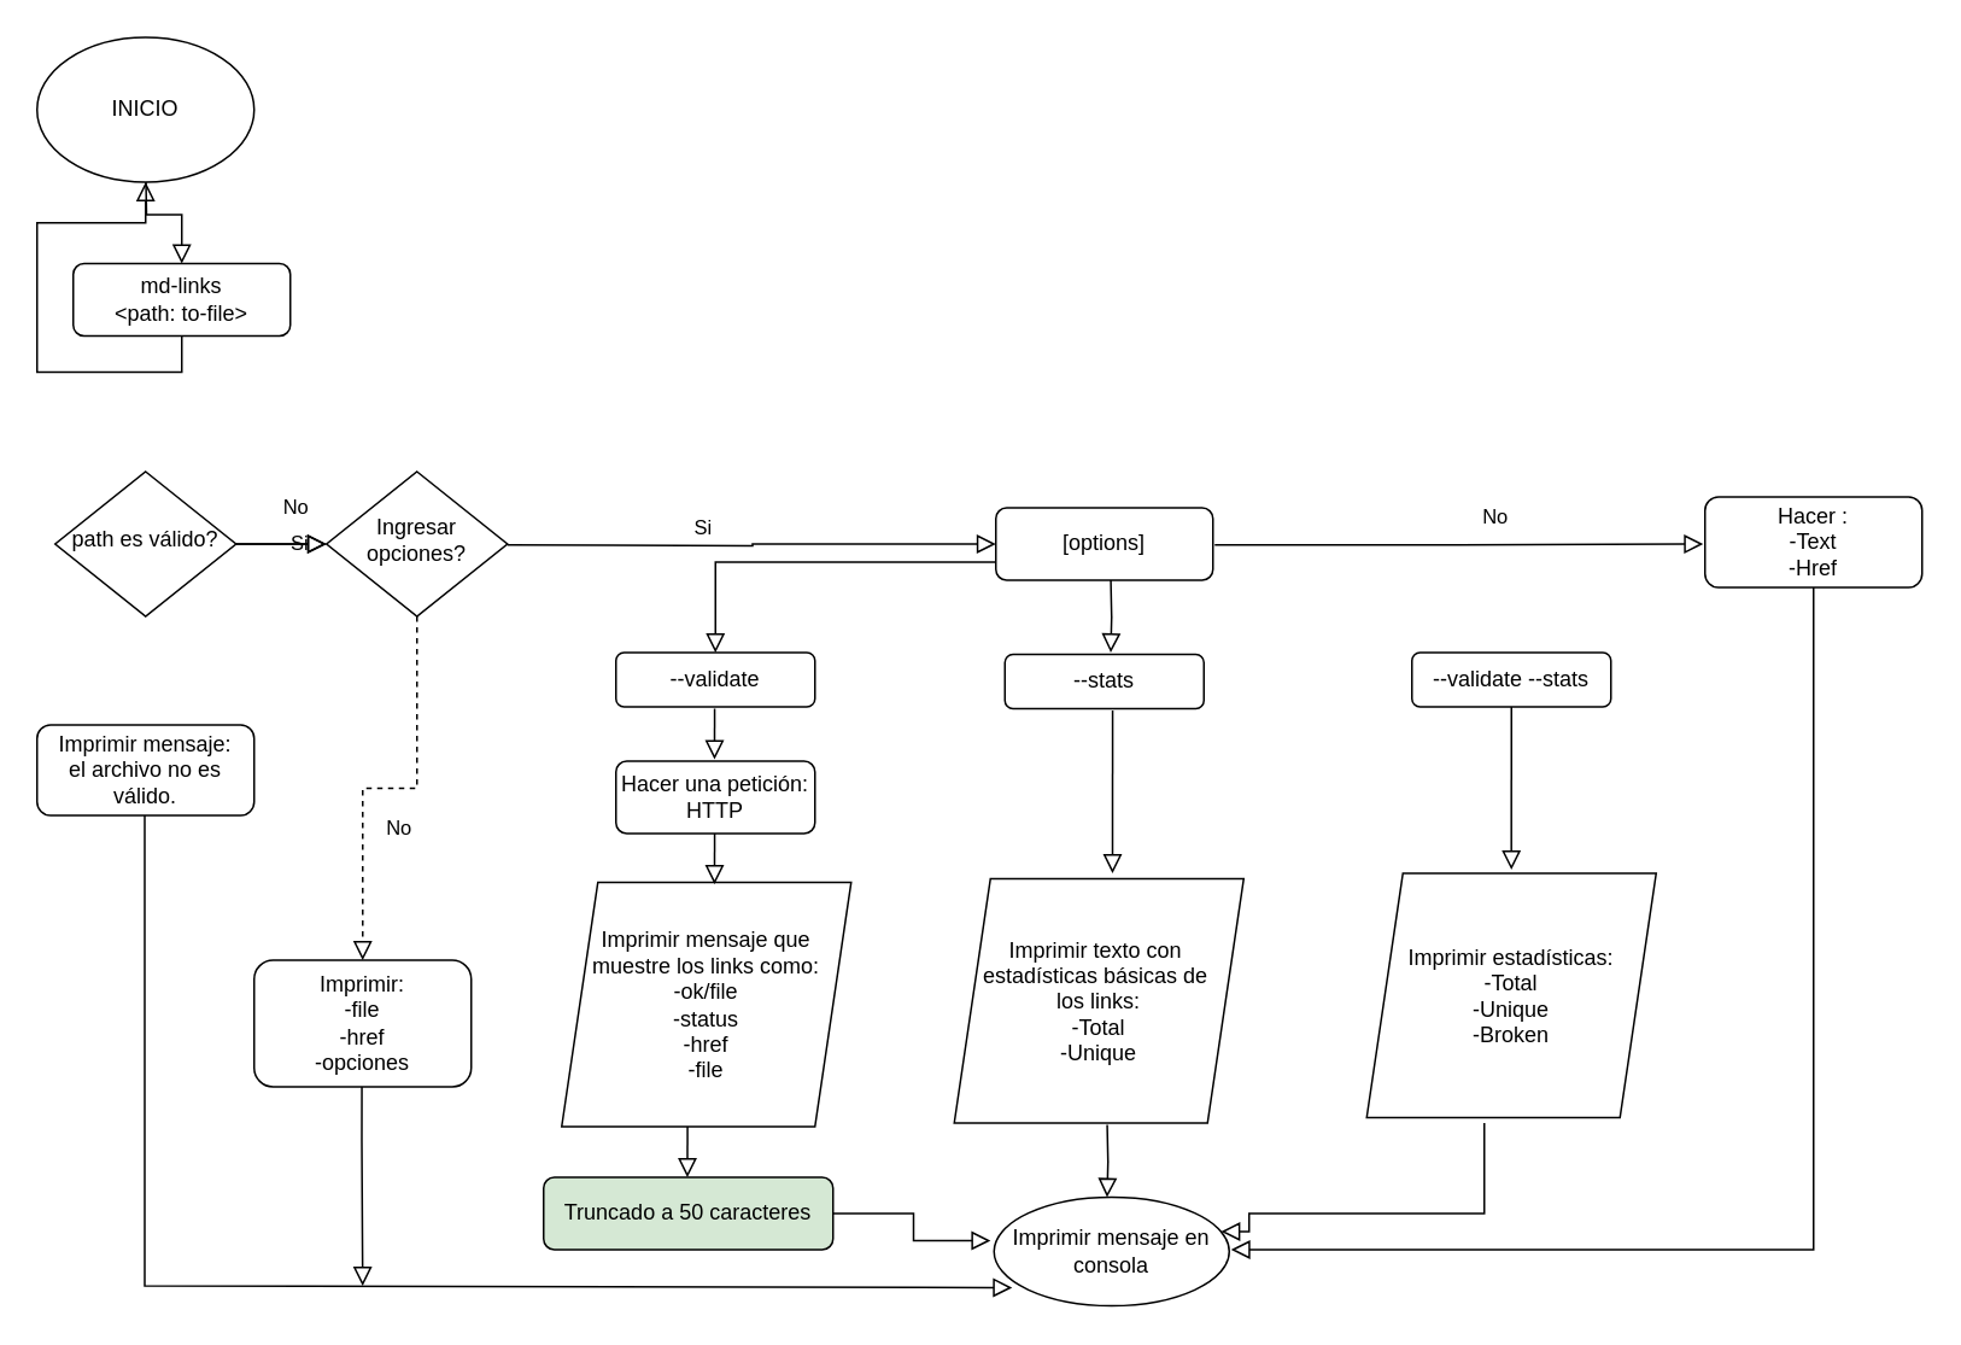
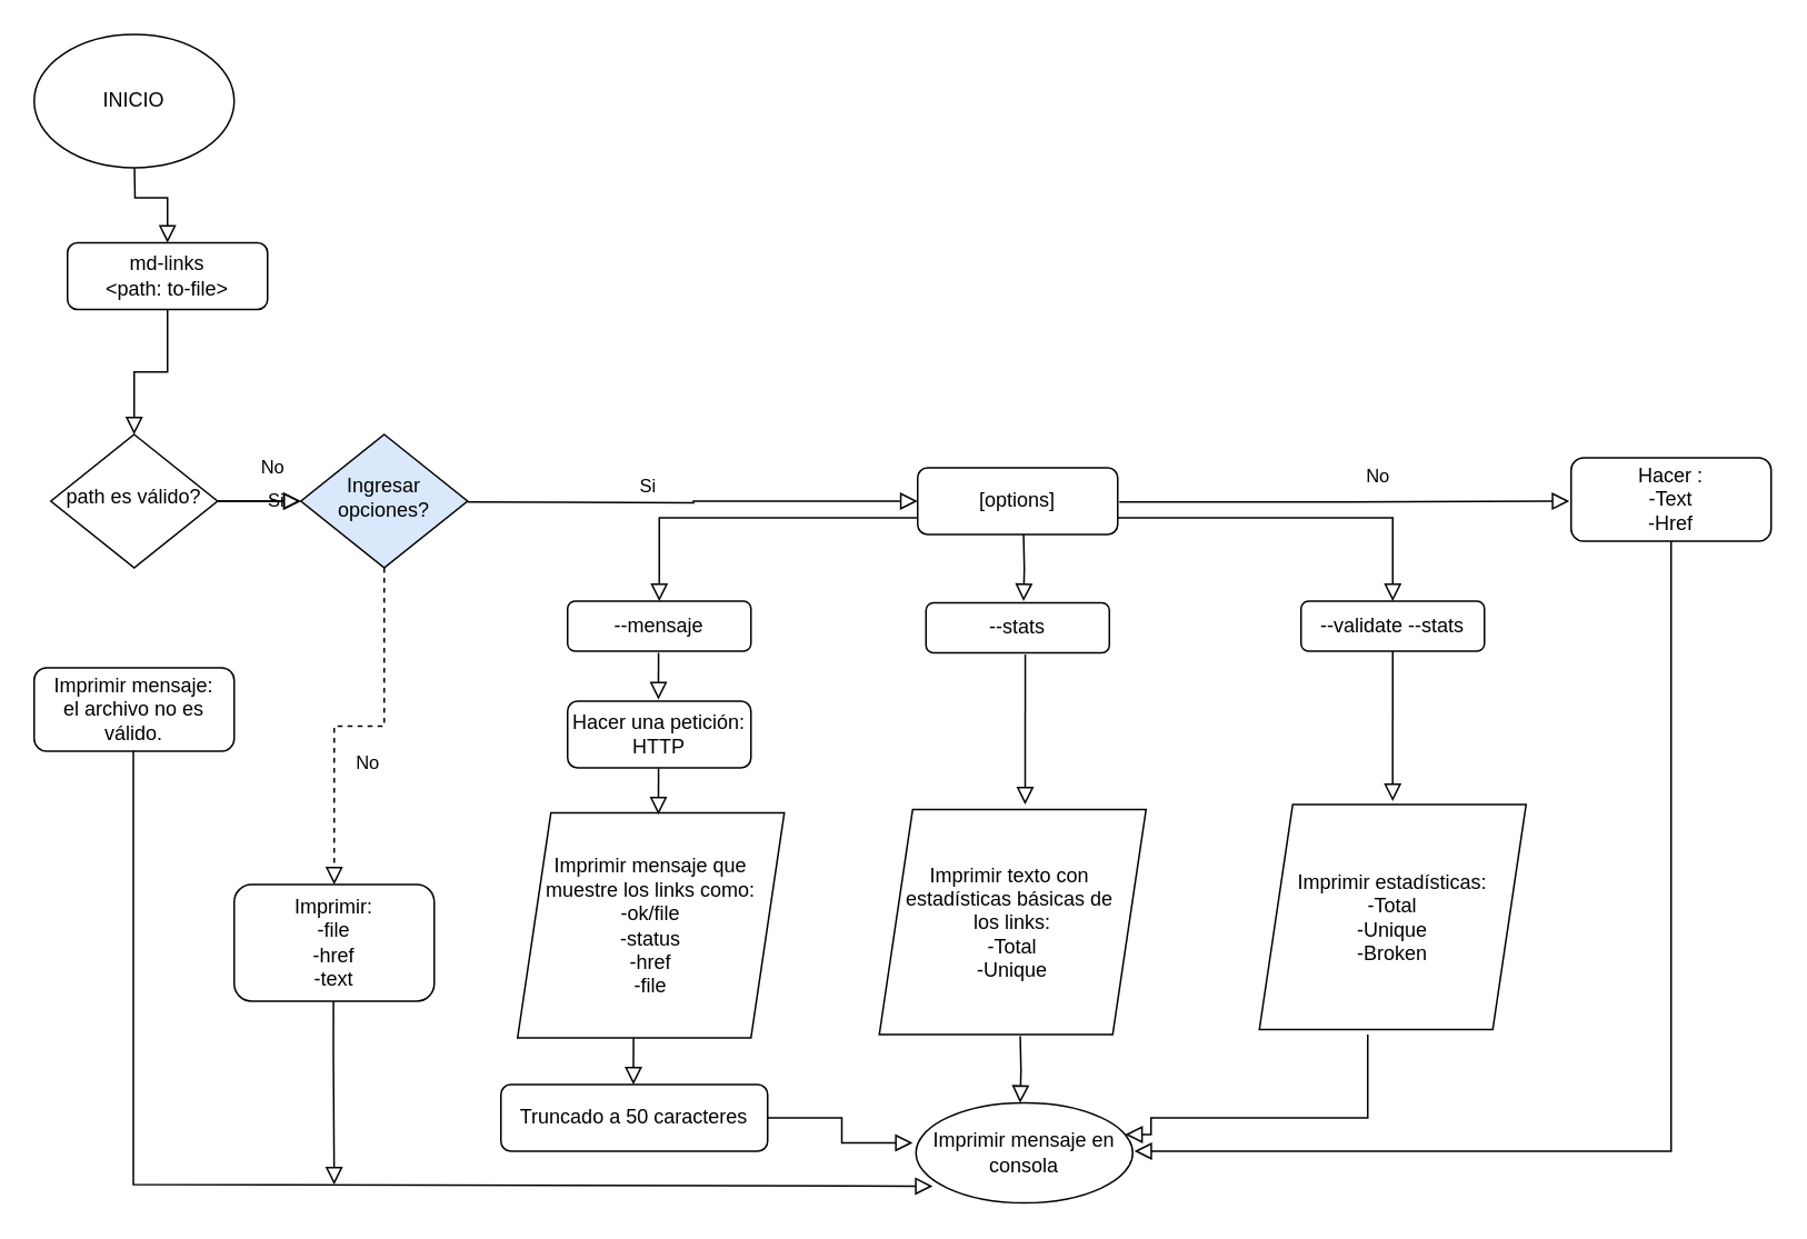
  <mxCell id="0" />
  <mxCell id="1" parent="0" />
  <mxCell id="2" value="" style="rounded=0;html=1;jettySize=auto;orthogonalLoop=1;fontSize=11;endArrow=block;endFill=0;endSize=8;strokeWidth=1;shadow=0;labelBackgroundColor=none;edgeStyle=orthogonalEdgeStyle;entryX=0.5;entryY=0;entryDx=0;entryDy=0;" parent="1" target="4" edge="1"><mxGeometry relative="1" as="geometry"><mxPoint x="80" y="90" as="sourcePoint" /><mxPoint x="80" y="140" as="targetPoint" /></mxGeometry></mxCell>
- <mxCell id="3" value="" style="rounded=0;html=1;jettySize=auto;orthogonalLoop=1;fontSize=11;endArrow=block;endFill=0;endSize=8;strokeWidth=1;shadow=0;labelBackgroundColor=none;edgeStyle=orthogonalEdgeStyle;exitX=0.5;exitY=1;exitDx=0;exitDy=0;" parent="1" source="4" target="9" edge="1"><mxGeometry y="20" relative="1" as="geometry"><mxPoint as="offset" /><mxPoint x="80" y="220" as="sourcePoint" /></mxGeometry></mxCell>
+ <mxCell id="3" value="" style="rounded=0;html=1;jettySize=auto;orthogonalLoop=1;fontSize=11;endArrow=block;endFill=0;endSize=8;strokeWidth=1;shadow=0;labelBackgroundColor=none;edgeStyle=orthogonalEdgeStyle;exitX=0.5;exitY=1;exitDx=0;exitDy=0;" parent="1" source="4" target="7" edge="1"><mxGeometry y="20" relative="1" as="geometry"><mxPoint as="offset" /><mxPoint x="80" y="220" as="sourcePoint" /></mxGeometry></mxCell>
  <mxCell id="4" value="md-links&lt;br&gt;&amp;lt;path: to-file&amp;gt;" style="rounded=1;whiteSpace=wrap;html=1;fontSize=12;glass=0;strokeWidth=1;shadow=0;" parent="1" vertex="1"><mxGeometry x="40" y="145" width="120" height="40" as="geometry" /></mxCell>
  <mxCell id="5" value="No" style="rounded=0;html=1;jettySize=auto;orthogonalLoop=1;fontSize=11;endArrow=block;endFill=0;endSize=8;strokeWidth=1;shadow=0;labelBackgroundColor=none;edgeStyle=orthogonalEdgeStyle;" parent="1" source="7" target="10" edge="1"><mxGeometry x="0.333" y="20" relative="1" as="geometry"><mxPoint as="offset" /></mxGeometry></mxCell>
  <mxCell id="6" value="Si" style="edgeStyle=orthogonalEdgeStyle;rounded=0;html=1;jettySize=auto;orthogonalLoop=1;fontSize=11;endArrow=block;endFill=0;endSize=8;strokeWidth=1;shadow=0;labelBackgroundColor=none;" parent="1" source="7" edge="1"><mxGeometry y="10" relative="1" as="geometry"><mxPoint as="offset" /><mxPoint x="180" y="300" as="targetPoint" /></mxGeometry></mxCell>
  <mxCell id="7" value="path es válido?" style="rhombus;whiteSpace=wrap;html=1;shadow=0;fontFamily=Helvetica;fontSize=12;align=center;strokeWidth=1;spacing=6;spacingTop=-4;" parent="1" vertex="1"><mxGeometry x="30" y="260" width="100" height="80" as="geometry" /></mxCell>
  <mxCell id="8" value="Imprimir mensaje:&lt;br&gt;el archivo no es válido." style="rounded=1;whiteSpace=wrap;html=1;fontSize=12;glass=0;strokeWidth=1;shadow=0;" parent="1" vertex="1"><mxGeometry x="20" y="400" width="120" height="50" as="geometry" /></mxCell>
  <mxCell id="9" value="INICIO" style="ellipse;whiteSpace=wrap;html=1;" vertex="1" parent="1"><mxGeometry x="20" y="20" width="120" height="80" as="geometry" /></mxCell>
- <mxCell id="10" value="Ingresar opciones?" style="rhombus;whiteSpace=wrap;html=1;shadow=0;fontFamily=Helvetica;fontSize=12;align=center;strokeWidth=1;spacing=6;spacingTop=-4;" vertex="1" parent="1"><mxGeometry x="180" y="260" width="100" height="80" as="geometry" /></mxCell>
+ <mxCell id="10" value="Ingresar opciones?" style="rhombus;whiteSpace=wrap;html=1;shadow=0;fontFamily=Helvetica;fontSize=12;align=center;strokeWidth=1;spacing=6;spacingTop=-4;fillColor=#dae8fc;" vertex="1" parent="1"><mxGeometry x="180" y="260" width="100" height="80" as="geometry" /></mxCell>
  <mxCell id="11" value="[options]" style="rounded=1;whiteSpace=wrap;html=1;" vertex="1" parent="1"><mxGeometry x="550" y="280" width="120" height="40" as="geometry" /></mxCell>
  <mxCell id="12" value="Si" style="edgeStyle=orthogonalEdgeStyle;rounded=0;html=1;jettySize=auto;orthogonalLoop=1;fontSize=11;endArrow=block;endFill=0;endSize=8;strokeWidth=1;shadow=0;labelBackgroundColor=none;entryX=0;entryY=0.5;entryDx=0;entryDy=0;" edge="1" parent="1" target="11"><mxGeometry x="-0.204" y="11" relative="1" as="geometry"><mxPoint y="1" as="offset" /><mxPoint x="280" y="300.5" as="sourcePoint" /><mxPoint x="330" y="300.5" as="targetPoint" /></mxGeometry></mxCell>
- <mxCell id="13" value="Imprimir:&lt;br&gt;-file&lt;br&gt;-href&lt;br&gt;-opciones" style="rounded=1;whiteSpace=wrap;html=1;fontSize=12;glass=0;strokeWidth=1;shadow=0;" vertex="1" parent="1"><mxGeometry x="140" y="530" width="120" height="70" as="geometry" /></mxCell>
- <mxCell id="14" value="--validate" style="rounded=1;whiteSpace=wrap;html=1;" vertex="1" parent="1"><mxGeometry x="340" y="360" width="110" height="30" as="geometry" /></mxCell>
+ <mxCell id="13" value="Imprimir:&lt;br&gt;-file&lt;br&gt;-href&lt;br&gt;-text" style="rounded=1;whiteSpace=wrap;html=1;fontSize=12;glass=0;strokeWidth=1;shadow=0;" vertex="1" parent="1"><mxGeometry x="140" y="530" width="120" height="70" as="geometry" /></mxCell>
+ <mxCell id="14" value="--mensaje" style="rounded=1;whiteSpace=wrap;html=1;" vertex="1" parent="1"><mxGeometry x="340" y="360" width="110" height="30" as="geometry" /></mxCell>
  <mxCell id="15" value="--stats" style="rounded=1;whiteSpace=wrap;html=1;" vertex="1" parent="1"><mxGeometry x="555" y="361" width="110" height="30" as="geometry" /></mxCell>
  <mxCell id="16" value="--validate --stats" style="rounded=1;whiteSpace=wrap;html=1;" vertex="1" parent="1"><mxGeometry x="780" y="360" width="110" height="30" as="geometry" /></mxCell>
  <mxCell id="17" value="Hacer una petición: HTTP" style="rounded=1;whiteSpace=wrap;html=1;" vertex="1" parent="1"><mxGeometry x="340" y="420" width="110" height="40" as="geometry" /></mxCell>
  <mxCell id="18" value="Imprimir mensaje que muestre los links como:&lt;br&gt;-ok/file&lt;br&gt;-status&lt;br&gt;-href&lt;br&gt;-file" style="shape=parallelogram;perimeter=parallelogramPerimeter;whiteSpace=wrap;html=1;fixedSize=1;" vertex="1" parent="1"><mxGeometry x="310" y="487" width="160" height="135" as="geometry" /></mxCell>
- <mxCell id="19" value="Truncado a 50 caracteres" style="rounded=1;whiteSpace=wrap;html=1;fillColor=#d5e8d4;" vertex="1" parent="1"><mxGeometry x="300" y="650" width="160" height="40" as="geometry" /></mxCell>
+ <mxCell id="19" value="Truncado a 50 caracteres" style="rounded=1;whiteSpace=wrap;html=1;" vertex="1" parent="1"><mxGeometry x="300" y="650" width="160" height="40" as="geometry" /></mxCell>
  <mxCell id="20" value="Imprimir mensaje en consola" style="ellipse;whiteSpace=wrap;html=1;" vertex="1" parent="1"><mxGeometry x="549" y="661" width="130" height="60" as="geometry" /></mxCell>
  <mxCell id="21" value="Imprimir texto con&amp;nbsp;&lt;br&gt;estadísticas básicas de&amp;nbsp;&lt;br&gt;los links:&lt;br&gt;-Total&lt;br&gt;-Unique" style="shape=parallelogram;perimeter=parallelogramPerimeter;whiteSpace=wrap;html=1;fixedSize=1;" vertex="1" parent="1"><mxGeometry x="527" y="485" width="160" height="135" as="geometry" /></mxCell>
  <mxCell id="22" value="Imprimir estadísticas:&lt;br&gt;-Total&lt;br&gt;-Unique&lt;br&gt;-Broken" style="shape=parallelogram;perimeter=parallelogramPerimeter;whiteSpace=wrap;html=1;fixedSize=1;" vertex="1" parent="1"><mxGeometry x="755" y="482" width="160" height="135" as="geometry" /></mxCell>
  <mxCell id="23" value="Hacer :&lt;br&gt;-Text&lt;br&gt;-Href" style="rounded=1;whiteSpace=wrap;html=1;" vertex="1" parent="1"><mxGeometry x="942" y="274" width="120" height="50" as="geometry" /></mxCell>
  <mxCell id="24" value="No" style="edgeStyle=orthogonalEdgeStyle;rounded=0;html=1;jettySize=auto;orthogonalLoop=1;fontSize=11;endArrow=block;endFill=0;endSize=8;strokeWidth=1;shadow=0;labelBackgroundColor=none;entryX=0;entryY=0.5;entryDx=0;entryDy=0;" edge="1" parent="1"><mxGeometry x="0.149" y="15" relative="1" as="geometry"><mxPoint as="offset" /><mxPoint x="671" y="300.5" as="sourcePoint" /><mxPoint x="941" y="300" as="targetPoint" /><Array as="points"><mxPoint x="806" y="300" /></Array></mxGeometry></mxCell>
  <mxCell id="25" value="" style="edgeStyle=orthogonalEdgeStyle;rounded=0;html=1;jettySize=auto;orthogonalLoop=1;fontSize=11;endArrow=block;endFill=0;endSize=8;strokeWidth=1;shadow=0;labelBackgroundColor=none;exitX=0.5;exitY=1;exitDx=0;exitDy=0;" edge="1" parent="1" source="23"><mxGeometry x="0.149" y="15" relative="1" as="geometry"><mxPoint as="offset" /><mxPoint x="966" y="460.5" as="sourcePoint" /><mxPoint x="680" y="690" as="targetPoint" /><Array as="points"><mxPoint x="1002" y="690" /></Array></mxGeometry></mxCell>
  <mxCell id="26" value="" style="edgeStyle=orthogonalEdgeStyle;rounded=0;html=1;jettySize=auto;orthogonalLoop=1;fontSize=11;endArrow=block;endFill=0;endSize=8;strokeWidth=1;shadow=0;labelBackgroundColor=none;" edge="1" parent="1" target="20"><mxGeometry x="0.149" y="15" relative="1" as="geometry"><mxPoint as="offset" /><mxPoint x="820" y="620" as="sourcePoint" /><mxPoint x="690" y="660" as="targetPoint" /><Array as="points"><mxPoint x="820" y="670" /><mxPoint x="690" y="670" /><mxPoint x="690" y="680" /></Array></mxGeometry></mxCell>
  <mxCell id="27" value="" style="edgeStyle=orthogonalEdgeStyle;rounded=0;html=1;jettySize=auto;orthogonalLoop=1;fontSize=11;endArrow=block;endFill=0;endSize=8;strokeWidth=1;shadow=0;labelBackgroundColor=none;entryX=0.556;entryY=-0.03;entryDx=0;entryDy=0;entryPerimeter=0;" edge="1" parent="1"><mxGeometry x="0.149" y="15" relative="1" as="geometry"><mxPoint as="offset" /><mxPoint x="835" y="390" as="sourcePoint" /><mxPoint x="834.96" y="479.95" as="targetPoint" /><Array as="points" /></mxGeometry></mxCell>
  <mxCell id="28" value="" style="edgeStyle=orthogonalEdgeStyle;rounded=0;html=1;jettySize=auto;orthogonalLoop=1;fontSize=11;endArrow=block;endFill=0;endSize=8;strokeWidth=1;shadow=0;labelBackgroundColor=none;entryX=0.556;entryY=-0.03;entryDx=0;entryDy=0;entryPerimeter=0;" edge="1" parent="1"><mxGeometry x="0.149" y="15" relative="1" as="geometry"><mxPoint as="offset" /><mxPoint x="614.54" y="392.05" as="sourcePoint" /><mxPoint x="614.5" y="482" as="targetPoint" /><Array as="points" /></mxGeometry></mxCell>
+ <mxCell id="29" value="" style="edgeStyle=orthogonalEdgeStyle;rounded=0;html=1;jettySize=auto;orthogonalLoop=1;fontSize=11;endArrow=block;endFill=0;endSize=8;strokeWidth=1;shadow=0;labelBackgroundColor=none;entryX=0.5;entryY=0;entryDx=0;entryDy=0;exitX=1;exitY=0.75;exitDx=0;exitDy=0;" edge="1" parent="1" source="11" target="16"><mxGeometry x="0.149" y="15" relative="1" as="geometry"><mxPoint as="offset" /><mxPoint x="730.04" y="320" as="sourcePoint" /><mxPoint x="730" y="409.95" as="targetPoint" /><Array as="points" /></mxGeometry></mxCell>
  <mxCell id="30" value="" style="edgeStyle=orthogonalEdgeStyle;rounded=0;html=1;jettySize=auto;orthogonalLoop=1;fontSize=11;endArrow=block;endFill=0;endSize=8;strokeWidth=1;shadow=0;labelBackgroundColor=none;" edge="1" parent="1"><mxGeometry x="0.149" y="15" relative="1" as="geometry"><mxPoint as="offset" /><mxPoint x="613.54" y="320" as="sourcePoint" /><mxPoint x="613.5" y="359.97" as="targetPoint" /><Array as="points" /></mxGeometry></mxCell>
  <mxCell id="31" value="" style="rounded=0;html=1;jettySize=auto;orthogonalLoop=1;fontSize=11;endArrow=block;endFill=0;endSize=8;strokeWidth=1;shadow=0;labelBackgroundColor=none;edgeStyle=orthogonalEdgeStyle;entryX=0.077;entryY=0.833;entryDx=0;entryDy=0;entryPerimeter=0;" edge="1" parent="1" target="20"><mxGeometry x="0.333" y="20" relative="1" as="geometry"><mxPoint as="offset" /><mxPoint x="79.5" y="450" as="sourcePoint" /><mxPoint x="80" y="690" as="targetPoint" /><Array as="points"><mxPoint x="80" y="710" /></Array></mxGeometry></mxCell>
  <mxCell id="32" value="" style="edgeStyle=orthogonalEdgeStyle;rounded=0;html=1;jettySize=auto;orthogonalLoop=1;fontSize=11;endArrow=block;endFill=0;endSize=8;strokeWidth=1;shadow=0;labelBackgroundColor=none;" edge="1" parent="1"><mxGeometry x="0.149" y="15" relative="1" as="geometry"><mxPoint as="offset" /><mxPoint x="611.54" y="621" as="sourcePoint" /><mxPoint x="611.5" y="661" as="targetPoint" /><Array as="points" /></mxGeometry></mxCell>
  <mxCell id="33" value="" style="edgeStyle=orthogonalEdgeStyle;rounded=0;html=1;jettySize=auto;orthogonalLoop=1;fontSize=11;endArrow=block;endFill=0;endSize=8;strokeWidth=1;shadow=0;labelBackgroundColor=none;" edge="1" parent="1"><mxGeometry x="0.149" y="15" relative="1" as="geometry"><mxPoint as="offset" /><mxPoint x="379.54" y="622" as="sourcePoint" /><mxPoint x="379.5" y="650" as="targetPoint" /><Array as="points" /></mxGeometry></mxCell>
  <mxCell id="34" value="" style="edgeStyle=orthogonalEdgeStyle;rounded=0;html=1;jettySize=auto;orthogonalLoop=1;fontSize=11;endArrow=block;endFill=0;endSize=8;strokeWidth=1;shadow=0;labelBackgroundColor=none;" edge="1" parent="1"><mxGeometry x="0.149" y="15" relative="1" as="geometry"><mxPoint as="offset" /><mxPoint x="394.54" y="460" as="sourcePoint" /><mxPoint x="394.5" y="488" as="targetPoint" /><Array as="points" /></mxGeometry></mxCell>
  <mxCell id="35" value="" style="edgeStyle=orthogonalEdgeStyle;rounded=0;html=1;jettySize=auto;orthogonalLoop=1;fontSize=11;endArrow=block;endFill=0;endSize=8;strokeWidth=1;shadow=0;labelBackgroundColor=none;" edge="1" parent="1"><mxGeometry x="0.149" y="15" relative="1" as="geometry"><mxPoint as="offset" /><mxPoint x="394.54" y="391" as="sourcePoint" /><mxPoint x="394.5" y="419" as="targetPoint" /><Array as="points" /></mxGeometry></mxCell>
  <mxCell id="36" value="" style="edgeStyle=orthogonalEdgeStyle;rounded=0;html=1;jettySize=auto;orthogonalLoop=1;fontSize=11;endArrow=block;endFill=0;endSize=8;strokeWidth=1;shadow=0;labelBackgroundColor=none;entryX=0.5;entryY=0;entryDx=0;entryDy=0;exitX=0;exitY=0.75;exitDx=0;exitDy=0;" edge="1" parent="1" source="11" target="14"><mxGeometry x="0.149" y="15" relative="1" as="geometry"><mxPoint as="offset" /><mxPoint x="540" y="310" as="sourcePoint" /><mxPoint x="310" y="450" as="targetPoint" /><Array as="points" /></mxGeometry></mxCell>
  <mxCell id="37" value="" style="edgeStyle=orthogonalEdgeStyle;rounded=0;html=1;jettySize=auto;orthogonalLoop=1;fontSize=11;endArrow=block;endFill=0;endSize=8;strokeWidth=1;shadow=0;labelBackgroundColor=none;entryX=-0.015;entryY=0.4;entryDx=0;entryDy=0;entryPerimeter=0;exitX=1;exitY=0.5;exitDx=0;exitDy=0;" edge="1" parent="1" source="19" target="20"><mxGeometry x="0.149" y="15" relative="1" as="geometry"><mxPoint as="offset" /><mxPoint x="470" y="670" as="sourcePoint" /><mxPoint x="500" y="698" as="targetPoint" /><Array as="points" /></mxGeometry></mxCell>
  <mxCell id="38" value="" style="edgeStyle=orthogonalEdgeStyle;rounded=0;html=1;jettySize=auto;orthogonalLoop=1;fontSize=11;endArrow=block;endFill=0;endSize=8;strokeWidth=1;shadow=0;labelBackgroundColor=none;" edge="1" parent="1"><mxGeometry x="0.149" y="15" relative="1" as="geometry"><mxPoint as="offset" /><mxPoint x="199.54" y="600" as="sourcePoint" /><mxPoint x="200" y="710" as="targetPoint" /><Array as="points"><mxPoint x="200" y="630" /><mxPoint x="200" y="630" /></Array></mxGeometry></mxCell>
  <mxCell id="39" value="No" style="rounded=0;html=1;jettySize=auto;orthogonalLoop=1;fontSize=11;endArrow=block;endFill=0;endSize=8;strokeWidth=1;shadow=0;labelBackgroundColor=none;edgeStyle=orthogonalEdgeStyle;exitX=0.5;exitY=1;exitDx=0;exitDy=0;entryX=0.5;entryY=0;entryDx=0;entryDy=0;dashed=1;" edge="1" parent="1" source="10" target="13"><mxGeometry x="0.333" y="20" relative="1" as="geometry"><mxPoint as="offset" /><mxPoint x="199.5" y="460" as="sourcePoint" /><mxPoint x="199.5" y="520" as="targetPoint" /></mxGeometry></mxCell>
